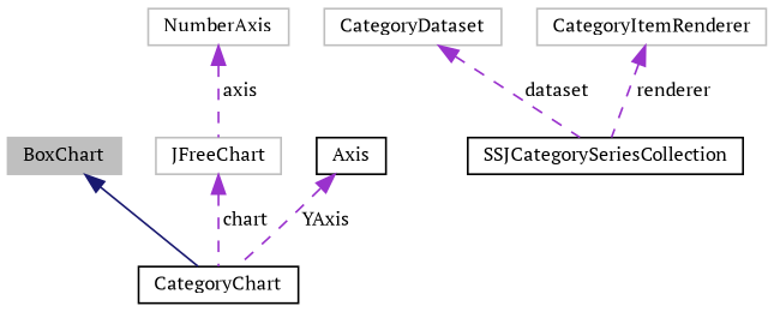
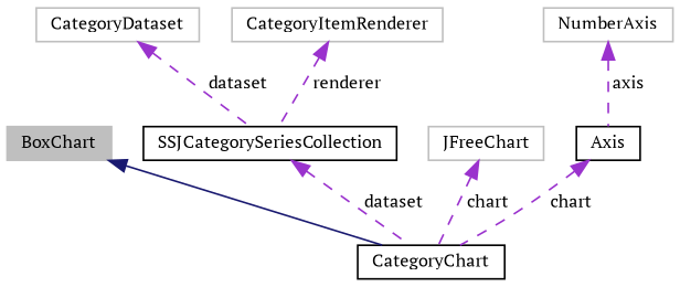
  digraph {
    fontname="PT Serif"
    node [color=grey75 fontname="PT Serif" fontsize=10 shape=record]
    edge [color=darkorchid3 dir=back fontname="PT Serif" fontsize=10 labelfontname=Helvetica labelfontsize=10 style=dashed]
    n1 [fillcolor=grey75 fontcolor=black height=0.2 label=BoxChart style=filled width=0.4]
    n2 [color=black height=0.2 label=CategoryChart width=0.4]
    n3 [color=black height=0.2 label=SSJCategorySeriesCollection width=0.4]
    n4 [height=0.2 label=CategoryDataset width=0.4]
    n5 [height=0.2 label=CategoryItemRenderer width=0.4]
    n6 [height=0.2 label=JFreeChart width=0.4]
    n7 [color=black height=0.2 label=Axis width=0.4]
    n8 [height=0.2 label=NumberAxis width=0.4]
    n1 -> n2 [color=midnightblue style=solid]
+   n3 -> n2 [label=" dataset"]
    n4 -> n3 [label=" dataset"]
    n5 -> n3 [label=" renderer"]
    n6 -> n2 [label=" chart"]
-   n7 -> n2 [label=" YAxis"]
-   n8 -> n6 [label=" axis"]
+   n7 -> n2 [label=" chart"]
+   n8 -> n7 [label=" axis"]
  }
